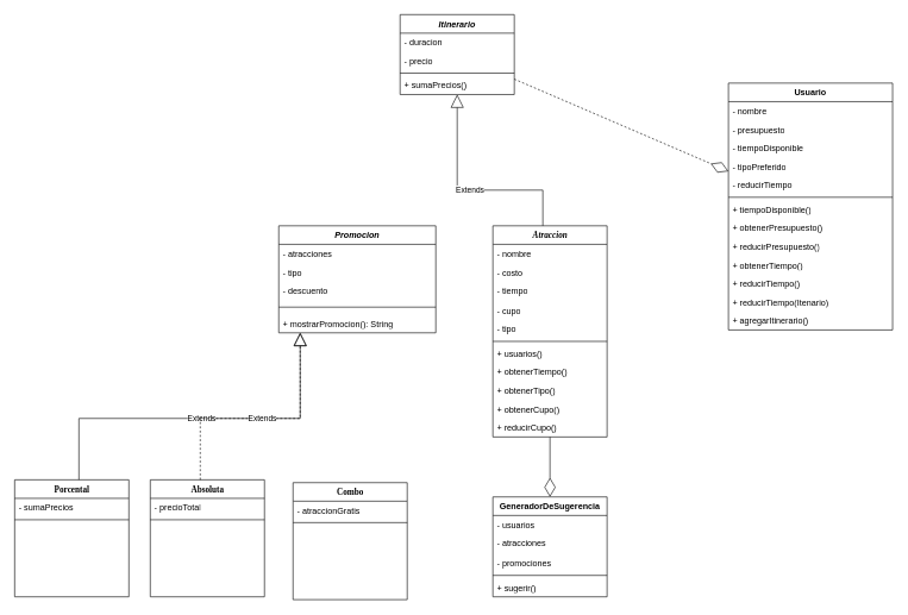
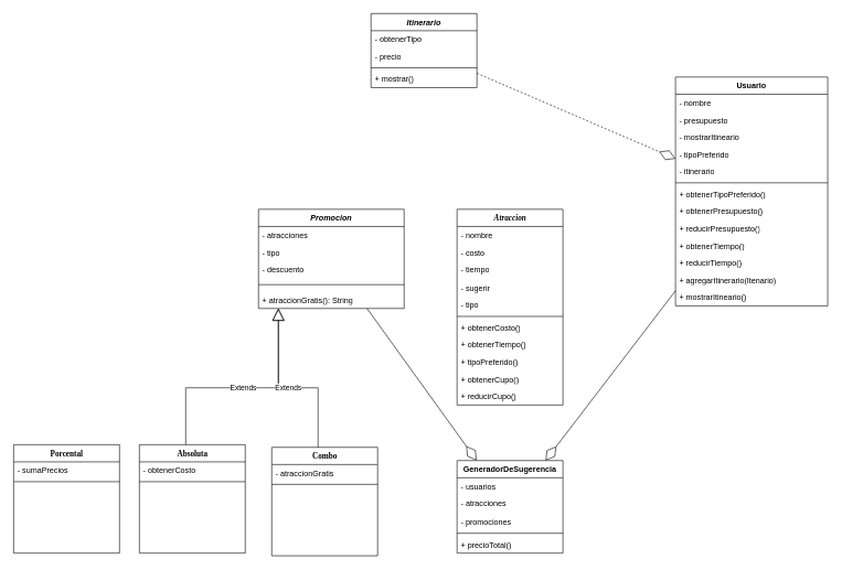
  <mxCell id="0" />
  <mxCell id="1" parent="0" />
  <mxCell id="2" value="Atraccion" style="swimlane;html=1;fontStyle=3;align=center;verticalAlign=top;childLayout=stackLayout;horizontal=1;startSize=26;horizontalStack=0;resizeParent=1;resizeLast=0;collapsible=1;marginBottom=0;swimlaneFillColor=#ffffff;rounded=0;shadow=0;comic=0;labelBackgroundColor=none;strokeWidth=1;fillColor=none;fontFamily=Verdana;fontSize=12" parent="1" vertex="1"><mxGeometry x="690" y="316" width="160" height="296" as="geometry" /></mxCell>
  <mxCell id="3" value="- nombre" style="text;html=1;strokeColor=none;fillColor=none;align=left;verticalAlign=top;spacingLeft=4;spacingRight=4;whiteSpace=wrap;overflow=hidden;rotatable=0;points=[[0,0.5],[1,0.5]];portConstraint=eastwest;" parent="2" vertex="1"><mxGeometry y="26" width="160" height="26" as="geometry" /></mxCell>
  <mxCell id="4" value="- costo" style="text;html=1;strokeColor=none;fillColor=none;align=left;verticalAlign=top;spacingLeft=4;spacingRight=4;whiteSpace=wrap;overflow=hidden;rotatable=0;points=[[0,0.5],[1,0.5]];portConstraint=eastwest;" parent="2" vertex="1"><mxGeometry y="52" width="160" height="26" as="geometry" /></mxCell>
  <mxCell id="5" value="- tiempo" style="text;html=1;strokeColor=none;fillColor=none;align=left;verticalAlign=top;spacingLeft=4;spacingRight=4;whiteSpace=wrap;overflow=hidden;rotatable=0;points=[[0,0.5],[1,0.5]];portConstraint=eastwest;" parent="2" vertex="1"><mxGeometry y="78" width="160" height="28" as="geometry" /></mxCell>
- <mxCell id="6" value="- cupo" style="text;html=1;strokeColor=none;fillColor=none;align=left;verticalAlign=top;spacingLeft=4;spacingRight=4;whiteSpace=wrap;overflow=hidden;rotatable=0;points=[[0,0.5],[1,0.5]];portConstraint=eastwest;" parent="2" vertex="1"><mxGeometry y="106" width="160" height="26" as="geometry" /></mxCell>
+ <mxCell id="6" value="- sugerir" style="text;html=1;strokeColor=none;fillColor=none;align=left;verticalAlign=top;spacingLeft=4;spacingRight=4;whiteSpace=wrap;overflow=hidden;rotatable=0;points=[[0,0.5],[1,0.5]];portConstraint=eastwest;" parent="2" vertex="1"><mxGeometry y="106" width="160" height="26" as="geometry" /></mxCell>
  <mxCell id="7" value="- tipo" style="text;html=1;strokeColor=none;fillColor=none;align=left;verticalAlign=top;spacingLeft=4;spacingRight=4;whiteSpace=wrap;overflow=hidden;rotatable=0;points=[[0,0.5],[1,0.5]];portConstraint=eastwest;" parent="2" vertex="1"><mxGeometry y="132" width="160" height="26" as="geometry" /></mxCell>
  <mxCell id="8" value="" style="line;html=1;strokeWidth=1;fillColor=none;align=left;verticalAlign=middle;spacingTop=-1;spacingLeft=3;spacingRight=3;rotatable=0;labelPosition=right;points=[];portConstraint=eastwest;" parent="2" vertex="1"><mxGeometry y="158" width="160" height="8" as="geometry" /></mxCell>
- <mxCell id="9" value="+ usuarios()" style="text;html=1;strokeColor=none;fillColor=none;align=left;verticalAlign=top;spacingLeft=4;spacingRight=4;whiteSpace=wrap;overflow=hidden;rotatable=0;points=[[0,0.5],[1,0.5]];portConstraint=eastwest;" parent="2" vertex="1"><mxGeometry y="166" width="160" height="26" as="geometry" /></mxCell>
+ <mxCell id="9" value="+ obtenerCosto()" style="text;html=1;strokeColor=none;fillColor=none;align=left;verticalAlign=top;spacingLeft=4;spacingRight=4;whiteSpace=wrap;overflow=hidden;rotatable=0;points=[[0,0.5],[1,0.5]];portConstraint=eastwest;" parent="2" vertex="1"><mxGeometry y="166" width="160" height="26" as="geometry" /></mxCell>
  <mxCell id="10" value="+ obtenerTiempo()" style="text;html=1;strokeColor=none;fillColor=none;align=left;verticalAlign=top;spacingLeft=4;spacingRight=4;whiteSpace=wrap;overflow=hidden;rotatable=0;points=[[0,0.5],[1,0.5]];portConstraint=eastwest;" parent="2" vertex="1"><mxGeometry y="192" width="160" height="26" as="geometry" /></mxCell>
- <mxCell id="11" value="+ obtenerTipo()" style="text;html=1;strokeColor=none;fillColor=none;align=left;verticalAlign=top;spacingLeft=4;spacingRight=4;whiteSpace=wrap;overflow=hidden;rotatable=0;points=[[0,0.5],[1,0.5]];portConstraint=eastwest;" parent="2" vertex="1"><mxGeometry y="218" width="160" height="26" as="geometry" /></mxCell>
+ <mxCell id="11" value="+ tipoPreferido()" style="text;html=1;strokeColor=none;fillColor=none;align=left;verticalAlign=top;spacingLeft=4;spacingRight=4;whiteSpace=wrap;overflow=hidden;rotatable=0;points=[[0,0.5],[1,0.5]];portConstraint=eastwest;" parent="2" vertex="1"><mxGeometry y="218" width="160" height="26" as="geometry" /></mxCell>
  <mxCell id="12" value="+ obtenerCupo()" style="text;html=1;strokeColor=none;fillColor=none;align=left;verticalAlign=top;spacingLeft=4;spacingRight=4;whiteSpace=wrap;overflow=hidden;rotatable=0;points=[[0,0.5],[1,0.5]];portConstraint=eastwest;" parent="2" vertex="1"><mxGeometry y="244" width="160" height="26" as="geometry" /></mxCell>
  <mxCell id="13" value="+ reducirCupo()" style="text;html=1;strokeColor=none;fillColor=none;align=left;verticalAlign=top;spacingLeft=4;spacingRight=4;whiteSpace=wrap;overflow=hidden;rotatable=0;points=[[0,0.5],[1,0.5]];portConstraint=eastwest;" parent="2" vertex="1"><mxGeometry y="270" width="160" height="26" as="geometry" /></mxCell>
  <mxCell id="14" value="Usuario" style="swimlane;fontStyle=1;align=center;verticalAlign=top;childLayout=stackLayout;horizontal=1;startSize=26;horizontalStack=0;resizeParent=1;resizeParentMax=0;resizeLast=0;collapsible=1;marginBottom=0;whiteSpace=wrap;html=1;" parent="1" vertex="1"><mxGeometry x="1020" y="116" width="230" height="346" as="geometry" /></mxCell>
  <mxCell id="15" value="- nombre" style="text;strokeColor=none;fillColor=none;align=left;verticalAlign=top;spacingLeft=4;spacingRight=4;overflow=hidden;rotatable=0;points=[[0,0.5],[1,0.5]];portConstraint=eastwest;whiteSpace=wrap;html=1;" parent="14" vertex="1"><mxGeometry y="26" width="230" height="26" as="geometry" /></mxCell>
  <mxCell id="16" value="- presupuesto" style="text;strokeColor=none;fillColor=none;align=left;verticalAlign=top;spacingLeft=4;spacingRight=4;overflow=hidden;rotatable=0;points=[[0,0.5],[1,0.5]];portConstraint=eastwest;whiteSpace=wrap;html=1;" parent="14" vertex="1"><mxGeometry y="52" width="230" height="26" as="geometry" /></mxCell>
- <mxCell id="17" value="- tiempoDisponible" style="text;strokeColor=none;fillColor=none;align=left;verticalAlign=top;spacingLeft=4;spacingRight=4;overflow=hidden;rotatable=0;points=[[0,0.5],[1,0.5]];portConstraint=eastwest;whiteSpace=wrap;html=1;" parent="14" vertex="1"><mxGeometry y="78" width="230" height="26" as="geometry" /></mxCell>
+ <mxCell id="17" value="- mostrarItineario" style="text;strokeColor=none;fillColor=none;align=left;verticalAlign=top;spacingLeft=4;spacingRight=4;overflow=hidden;rotatable=0;points=[[0,0.5],[1,0.5]];portConstraint=eastwest;whiteSpace=wrap;html=1;" parent="14" vertex="1"><mxGeometry y="78" width="230" height="26" as="geometry" /></mxCell>
  <mxCell id="18" value="- tipoPreferido" style="text;strokeColor=none;fillColor=none;align=left;verticalAlign=top;spacingLeft=4;spacingRight=4;overflow=hidden;rotatable=0;points=[[0,0.5],[1,0.5]];portConstraint=eastwest;whiteSpace=wrap;html=1;" parent="14" vertex="1"><mxGeometry y="104" width="230" height="26" as="geometry" /></mxCell>
- <mxCell id="19" value="- reducirTiempo" style="text;strokeColor=none;fillColor=none;align=left;verticalAlign=top;spacingLeft=4;spacingRight=4;overflow=hidden;rotatable=0;points=[[0,0.5],[1,0.5]];portConstraint=eastwest;whiteSpace=wrap;html=1;" parent="14" vertex="1"><mxGeometry y="130" width="230" height="26" as="geometry" /></mxCell>
+ <mxCell id="19" value="- itinerario" style="text;strokeColor=none;fillColor=none;align=left;verticalAlign=top;spacingLeft=4;spacingRight=4;overflow=hidden;rotatable=0;points=[[0,0.5],[1,0.5]];portConstraint=eastwest;whiteSpace=wrap;html=1;" parent="14" vertex="1"><mxGeometry y="130" width="230" height="26" as="geometry" /></mxCell>
  <mxCell id="20" value="" style="line;strokeWidth=1;fillColor=none;align=left;verticalAlign=middle;spacingTop=-1;spacingLeft=3;spacingRight=3;rotatable=0;labelPosition=right;points=[];portConstraint=eastwest;strokeColor=inherit;" parent="14" vertex="1"><mxGeometry y="156" width="230" height="8" as="geometry" /></mxCell>
- <mxCell id="21" value="+ tiempoDisponible()" style="text;strokeColor=none;fillColor=none;align=left;verticalAlign=top;spacingLeft=4;spacingRight=4;overflow=hidden;rotatable=0;points=[[0,0.5],[1,0.5]];portConstraint=eastwest;whiteSpace=wrap;html=1;" parent="14" vertex="1"><mxGeometry y="164" width="230" height="26" as="geometry" /></mxCell>
+ <mxCell id="21" value="+ obtenerTipoPreferido()" style="text;strokeColor=none;fillColor=none;align=left;verticalAlign=top;spacingLeft=4;spacingRight=4;overflow=hidden;rotatable=0;points=[[0,0.5],[1,0.5]];portConstraint=eastwest;whiteSpace=wrap;html=1;" parent="14" vertex="1"><mxGeometry y="164" width="230" height="26" as="geometry" /></mxCell>
  <mxCell id="22" value="+ obtenerPresupuesto()" style="text;strokeColor=none;fillColor=none;align=left;verticalAlign=top;spacingLeft=4;spacingRight=4;overflow=hidden;rotatable=0;points=[[0,0.5],[1,0.5]];portConstraint=eastwest;whiteSpace=wrap;html=1;" parent="14" vertex="1"><mxGeometry y="190" width="230" height="26" as="geometry" /></mxCell>
  <mxCell id="23" value="+ reducirPresupuesto()" style="text;strokeColor=none;fillColor=none;align=left;verticalAlign=top;spacingLeft=4;spacingRight=4;overflow=hidden;rotatable=0;points=[[0,0.5],[1,0.5]];portConstraint=eastwest;whiteSpace=wrap;html=1;" parent="14" vertex="1"><mxGeometry y="216" width="230" height="26" as="geometry" /></mxCell>
  <mxCell id="24" value="+ obtenerTiempo()" style="text;strokeColor=none;fillColor=none;align=left;verticalAlign=top;spacingLeft=4;spacingRight=4;overflow=hidden;rotatable=0;points=[[0,0.5],[1,0.5]];portConstraint=eastwest;whiteSpace=wrap;html=1;" parent="14" vertex="1"><mxGeometry y="242" width="230" height="26" as="geometry" /></mxCell>
  <mxCell id="25" value="+ reducirTiempo()" style="text;strokeColor=none;fillColor=none;align=left;verticalAlign=top;spacingLeft=4;spacingRight=4;overflow=hidden;rotatable=0;points=[[0,0.5],[1,0.5]];portConstraint=eastwest;whiteSpace=wrap;html=1;" parent="14" vertex="1"><mxGeometry y="268" width="230" height="26" as="geometry" /></mxCell>
- <mxCell id="26" value="+ reducirTiempo(Itenario)" style="text;strokeColor=none;fillColor=none;align=left;verticalAlign=top;spacingLeft=4;spacingRight=4;overflow=hidden;rotatable=0;points=[[0,0.5],[1,0.5]];portConstraint=eastwest;whiteSpace=wrap;html=1;" parent="14" vertex="1"><mxGeometry y="294" width="230" height="26" as="geometry" /></mxCell>
- <mxCell id="27" value="+ agregarItinerario()" style="text;strokeColor=none;fillColor=none;align=left;verticalAlign=top;spacingLeft=4;spacingRight=4;overflow=hidden;rotatable=0;points=[[0,0.5],[1,0.5]];portConstraint=eastwest;whiteSpace=wrap;html=1;" parent="14" vertex="1"><mxGeometry y="320" width="230" height="26" as="geometry" /></mxCell>
+ <mxCell id="26" value="+ agregarItinerario(Itenario)" style="text;strokeColor=none;fillColor=none;align=left;verticalAlign=top;spacingLeft=4;spacingRight=4;overflow=hidden;rotatable=0;points=[[0,0.5],[1,0.5]];portConstraint=eastwest;whiteSpace=wrap;html=1;" parent="14" vertex="1"><mxGeometry y="294" width="230" height="26" as="geometry" /></mxCell>
+ <mxCell id="27" value="+ mostrarItineario()" style="text;strokeColor=none;fillColor=none;align=left;verticalAlign=top;spacingLeft=4;spacingRight=4;overflow=hidden;rotatable=0;points=[[0,0.5],[1,0.5]];portConstraint=eastwest;whiteSpace=wrap;html=1;" parent="14" vertex="1"><mxGeometry y="320" width="230" height="26" as="geometry" /></mxCell>
  <mxCell id="28" value="GeneradorDeSugerencia" style="swimlane;fontStyle=1;align=center;verticalAlign=top;childLayout=stackLayout;horizontal=1;startSize=26;horizontalStack=0;resizeParent=1;resizeParentMax=0;resizeLast=0;collapsible=1;marginBottom=0;whiteSpace=wrap;html=1;" parent="1" vertex="1"><mxGeometry x="690" y="696" width="160" height="140" as="geometry" /></mxCell>
  <mxCell id="29" value="- usuarios" style="text;strokeColor=none;fillColor=none;align=left;verticalAlign=top;spacingLeft=4;spacingRight=4;overflow=hidden;rotatable=0;points=[[0,0.5],[1,0.5]];portConstraint=eastwest;whiteSpace=wrap;html=1;" parent="28" vertex="1"><mxGeometry y="26" width="160" height="26" as="geometry" /></mxCell>
  <mxCell id="30" value="- atracciones" style="text;strokeColor=none;fillColor=none;align=left;verticalAlign=top;spacingLeft=4;spacingRight=4;overflow=hidden;rotatable=0;points=[[0,0.5],[1,0.5]];portConstraint=eastwest;whiteSpace=wrap;html=1;" parent="28" vertex="1"><mxGeometry y="52" width="160" height="28" as="geometry" /></mxCell>
  <mxCell id="31" value="- promociones" style="text;strokeColor=none;fillColor=none;align=left;verticalAlign=top;spacingLeft=4;spacingRight=4;overflow=hidden;rotatable=0;points=[[0,0.5],[1,0.5]];portConstraint=eastwest;whiteSpace=wrap;html=1;" parent="28" vertex="1"><mxGeometry y="80" width="160" height="26" as="geometry" /></mxCell>
  <mxCell id="32" value="" style="line;strokeWidth=1;fillColor=none;align=left;verticalAlign=middle;spacingTop=-1;spacingLeft=3;spacingRight=3;rotatable=0;labelPosition=right;points=[];portConstraint=eastwest;strokeColor=inherit;" parent="28" vertex="1"><mxGeometry y="106" width="160" height="8" as="geometry" /></mxCell>
- <mxCell id="33" value="+ sugerir()" style="text;strokeColor=none;fillColor=none;align=left;verticalAlign=top;spacingLeft=4;spacingRight=4;overflow=hidden;rotatable=0;points=[[0,0.5],[1,0.5]];portConstraint=eastwest;whiteSpace=wrap;html=1;" parent="28" vertex="1"><mxGeometry y="114" width="160" height="26" as="geometry" /></mxCell>
+ <mxCell id="33" value="+ precioTotal()" style="text;strokeColor=none;fillColor=none;align=left;verticalAlign=top;spacingLeft=4;spacingRight=4;overflow=hidden;rotatable=0;points=[[0,0.5],[1,0.5]];portConstraint=eastwest;whiteSpace=wrap;html=1;" parent="28" vertex="1"><mxGeometry y="114" width="160" height="26" as="geometry" /></mxCell>
  <mxCell id="34" value="&lt;i&gt;Promocion&lt;/i&gt;" style="swimlane;fontStyle=1;align=center;verticalAlign=top;childLayout=stackLayout;horizontal=1;startSize=26;horizontalStack=0;resizeParent=1;resizeParentMax=0;resizeLast=0;collapsible=1;marginBottom=0;whiteSpace=wrap;html=1;" parent="1" vertex="1"><mxGeometry x="390" y="316" width="220" height="150" as="geometry" /></mxCell>
  <mxCell id="35" value="- atracciones" style="text;html=1;strokeColor=none;fillColor=none;align=left;verticalAlign=top;spacingLeft=4;spacingRight=4;whiteSpace=wrap;overflow=hidden;rotatable=0;points=[[0,0.5],[1,0.5]];portConstraint=eastwest;" parent="34" vertex="1"><mxGeometry y="26" width="220" height="26" as="geometry" /></mxCell>
  <mxCell id="36" value="- tipo" style="text;html=1;strokeColor=none;fillColor=none;align=left;verticalAlign=top;spacingLeft=4;spacingRight=4;whiteSpace=wrap;overflow=hidden;rotatable=0;points=[[0,0.5],[1,0.5]];portConstraint=eastwest;" parent="34" vertex="1"><mxGeometry y="52" width="220" height="26" as="geometry" /></mxCell>
  <mxCell id="37" value="- descuento" style="text;html=1;strokeColor=none;fillColor=none;align=left;verticalAlign=top;spacingLeft=4;spacingRight=4;whiteSpace=wrap;overflow=hidden;rotatable=0;points=[[0,0.5],[1,0.5]];portConstraint=eastwest;" parent="34" vertex="1"><mxGeometry y="78" width="220" height="26" as="geometry" /></mxCell>
  <mxCell id="38" value="" style="line;strokeWidth=1;fillColor=none;align=left;verticalAlign=middle;spacingTop=-1;spacingLeft=3;spacingRight=3;rotatable=0;labelPosition=right;points=[];portConstraint=eastwest;strokeColor=inherit;" parent="34" vertex="1"><mxGeometry y="104" width="220" height="20" as="geometry" /></mxCell>
- <mxCell id="39" value="+ mostrarPromocion(): String" style="text;strokeColor=none;fillColor=none;align=left;verticalAlign=top;spacingLeft=4;spacingRight=4;overflow=hidden;rotatable=0;points=[[0,0.5],[1,0.5]];portConstraint=eastwest;whiteSpace=wrap;html=1;" parent="34" vertex="1"><mxGeometry y="124" width="220" height="26" as="geometry" /></mxCell>
+ <mxCell id="39" value="+ atraccionGratis(): String" style="text;strokeColor=none;fillColor=none;align=left;verticalAlign=top;spacingLeft=4;spacingRight=4;overflow=hidden;rotatable=0;points=[[0,0.5],[1,0.5]];portConstraint=eastwest;whiteSpace=wrap;html=1;" parent="34" vertex="1"><mxGeometry y="124" width="220" height="26" as="geometry" /></mxCell>
  <mxCell id="40" value="&lt;span style=&quot;font-style: normal;&quot;&gt;Combo&lt;/span&gt;" style="swimlane;html=1;fontStyle=3;align=center;verticalAlign=top;childLayout=stackLayout;horizontal=1;startSize=26;horizontalStack=0;resizeParent=1;resizeLast=0;collapsible=1;marginBottom=0;swimlaneFillColor=#ffffff;rounded=0;shadow=0;comic=0;labelBackgroundColor=none;strokeWidth=1;fillColor=none;fontFamily=Verdana;fontSize=12" parent="1" vertex="1"><mxGeometry x="410" y="676" width="160" height="164" as="geometry" /></mxCell>
  <mxCell id="41" value="- atraccionGratis" style="text;html=1;strokeColor=none;fillColor=none;align=left;verticalAlign=top;spacingLeft=4;spacingRight=4;whiteSpace=wrap;overflow=hidden;rotatable=0;points=[[0,0.5],[1,0.5]];portConstraint=eastwest;" parent="40" vertex="1"><mxGeometry y="26" width="160" height="26" as="geometry" /></mxCell>
  <mxCell id="42" value="" style="line;html=1;strokeWidth=1;fillColor=none;align=left;verticalAlign=middle;spacingTop=-1;spacingLeft=3;spacingRight=3;rotatable=0;labelPosition=right;points=[];portConstraint=eastwest;" parent="40" vertex="1"><mxGeometry y="52" width="160" height="8" as="geometry" /></mxCell>
  <mxCell id="43" value="&lt;span style=&quot;font-style: normal;&quot;&gt;Porcental&lt;/span&gt;" style="swimlane;html=1;fontStyle=3;align=center;verticalAlign=top;childLayout=stackLayout;horizontal=1;startSize=26;horizontalStack=0;resizeParent=1;resizeLast=0;collapsible=1;marginBottom=0;swimlaneFillColor=#ffffff;rounded=0;shadow=0;comic=0;labelBackgroundColor=none;strokeWidth=1;fillColor=none;fontFamily=Verdana;fontSize=12" parent="1" vertex="1"><mxGeometry x="20" y="672" width="160" height="164" as="geometry" /></mxCell>
  <mxCell id="44" value="- sumaPrecios" style="text;html=1;strokeColor=none;fillColor=none;align=left;verticalAlign=top;spacingLeft=4;spacingRight=4;whiteSpace=wrap;overflow=hidden;rotatable=0;points=[[0,0.5],[1,0.5]];portConstraint=eastwest;" parent="43" vertex="1"><mxGeometry y="26" width="160" height="26" as="geometry" /></mxCell>
  <mxCell id="45" value="" style="line;html=1;strokeWidth=1;fillColor=none;align=left;verticalAlign=middle;spacingTop=-1;spacingLeft=3;spacingRight=3;rotatable=0;labelPosition=right;points=[];portConstraint=eastwest;" parent="43" vertex="1"><mxGeometry y="52" width="160" height="8" as="geometry" /></mxCell>
  <mxCell id="46" value="&lt;span style=&quot;font-style: normal;&quot;&gt;Absoluta&lt;/span&gt;" style="swimlane;html=1;fontStyle=3;align=center;verticalAlign=top;childLayout=stackLayout;horizontal=1;startSize=26;horizontalStack=0;resizeParent=1;resizeLast=0;collapsible=1;marginBottom=0;swimlaneFillColor=#ffffff;rounded=0;shadow=0;comic=0;labelBackgroundColor=none;strokeWidth=1;fillColor=none;fontFamily=Verdana;fontSize=12" parent="1" vertex="1"><mxGeometry x="210" y="672" width="160" height="164" as="geometry" /></mxCell>
- <mxCell id="47" value="- precioTotal" style="text;html=1;strokeColor=none;fillColor=none;align=left;verticalAlign=top;spacingLeft=4;spacingRight=4;whiteSpace=wrap;overflow=hidden;rotatable=0;points=[[0,0.5],[1,0.5]];portConstraint=eastwest;" parent="46" vertex="1"><mxGeometry y="26" width="160" height="26" as="geometry" /></mxCell>
+ <mxCell id="47" value="- obtenerCosto" style="text;html=1;strokeColor=none;fillColor=none;align=left;verticalAlign=top;spacingLeft=4;spacingRight=4;whiteSpace=wrap;overflow=hidden;rotatable=0;points=[[0,0.5],[1,0.5]];portConstraint=eastwest;" parent="46" vertex="1"><mxGeometry y="26" width="160" height="26" as="geometry" /></mxCell>
  <mxCell id="48" value="" style="line;html=1;strokeWidth=1;fillColor=none;align=left;verticalAlign=middle;spacingTop=-1;spacingLeft=3;spacingRight=3;rotatable=0;labelPosition=right;points=[];portConstraint=eastwest;" parent="46" vertex="1"><mxGeometry y="52" width="160" height="8" as="geometry" /></mxCell>
- <mxCell id="49" value="Extends" style="endArrow=block;endSize=16;endFill=0;html=1;rounded=0;edgeStyle=orthogonalEdgeStyle;" parent="1" source="43" target="34" edge="1"><mxGeometry width="160" relative="1" as="geometry"><mxPoint x="370" y="767" as="sourcePoint" /><mxPoint x="280" y="577" as="targetPoint" /><Array as="points"><mxPoint x="110" y="586" /><mxPoint x="420" y="586" /></Array></mxGeometry></mxCell>
- <mxCell id="50" value="Extends" style="endArrow=block;endSize=16;endFill=0;html=1;rounded=0;edgeStyle=orthogonalEdgeStyle;dashed=1;" parent="1" source="46" target="34" edge="1"><mxGeometry width="160" relative="1" as="geometry"><mxPoint x="100" y="476" as="sourcePoint" /><mxPoint x="250" y="537" as="targetPoint" /><Array as="points"><mxPoint x="280" y="586" /><mxPoint x="420" y="586" /></Array></mxGeometry></mxCell>
- <mxCell id="54" value="" style="endArrow=diamondThin;endFill=0;endSize=24;html=1;rounded=0;" parent="1" source="2" target="28" edge="1"><mxGeometry width="160" relative="1" as="geometry"><mxPoint y="502" as="sourcePoint" x="810" /><mxPoint x="1020" y="536" as="targetPoint" /></mxGeometry></mxCell>
+ <mxCell id="50" value="Extends" style="endArrow=block;endSize=16;endFill=0;html=1;rounded=0;edgeStyle=orthogonalEdgeStyle;" parent="1" source="46" target="34" edge="1"><mxGeometry width="160" relative="1" as="geometry"><mxPoint x="100" y="476" as="sourcePoint" /><mxPoint x="250" y="537" as="targetPoint" /><Array as="points"><mxPoint x="280" y="586" /><mxPoint x="420" y="586" /></Array></mxGeometry></mxCell>
+ <mxCell id="51" value="Extends" style="endArrow=block;endSize=16;endFill=0;html=1;rounded=0;edgeStyle=orthogonalEdgeStyle;" parent="1" source="40" target="34" edge="1"><mxGeometry width="160" relative="1" as="geometry"><mxPoint x="100" y="664" as="sourcePoint" /><mxPoint x="260" y="457" as="targetPoint" /><Array as="points"><mxPoint x="480" y="586" /><mxPoint x="420" y="586" /></Array></mxGeometry></mxCell>
+ <mxCell id="52" value="" style="endArrow=diamondThin;endFill=0;endSize=24;html=1;rounded=0;" parent="1" source="14" target="28" edge="1"><mxGeometry width="160" relative="1" as="geometry"><mxPoint x="1140" y="286" as="sourcePoint" /><mxPoint x="1380" y="576" as="targetPoint" /></mxGeometry></mxCell>
+ <mxCell id="53" value="" style="endArrow=diamondThin;endFill=0;endSize=24;html=1;rounded=0;" parent="1" source="34" target="28" edge="1"><mxGeometry width="160" relative="1" as="geometry"><mxPoint x="1299" y="805" as="sourcePoint" /><mxPoint x="1179" y="525" as="targetPoint" /></mxGeometry></mxCell>
  <mxCell id="55" value="&lt;i&gt;Itinerario&lt;/i&gt;" style="swimlane;fontStyle=1;align=center;verticalAlign=top;childLayout=stackLayout;horizontal=1;startSize=26;horizontalStack=0;resizeParent=1;resizeParentMax=0;resizeLast=0;collapsible=1;marginBottom=0;whiteSpace=wrap;html=1;" parent="1" vertex="1"><mxGeometry x="560" y="20" width="160" height="112" as="geometry" /></mxCell>
- <mxCell id="56" value="- duracion" style="text;strokeColor=none;fillColor=none;align=left;verticalAlign=top;spacingLeft=4;spacingRight=4;overflow=hidden;rotatable=0;points=[[0,0.5],[1,0.5]];portConstraint=eastwest;whiteSpace=wrap;html=1;" parent="55" vertex="1"><mxGeometry y="26" width="160" height="26" as="geometry" /></mxCell>
+ <mxCell id="56" value="- obtenerTipo" style="text;strokeColor=none;fillColor=none;align=left;verticalAlign=top;spacingLeft=4;spacingRight=4;overflow=hidden;rotatable=0;points=[[0,0.5],[1,0.5]];portConstraint=eastwest;whiteSpace=wrap;html=1;" parent="55" vertex="1"><mxGeometry y="26" width="160" height="26" as="geometry" /></mxCell>
  <mxCell id="57" value="- precio" style="text;strokeColor=none;fillColor=none;align=left;verticalAlign=top;spacingLeft=4;spacingRight=4;overflow=hidden;rotatable=0;points=[[0,0.5],[1,0.5]];portConstraint=eastwest;whiteSpace=wrap;html=1;" parent="55" vertex="1"><mxGeometry y="52" width="160" height="26" as="geometry" /></mxCell>
  <mxCell id="58" value="" style="line;strokeWidth=1;fillColor=none;align=left;verticalAlign=middle;spacingTop=-1;spacingLeft=3;spacingRight=3;rotatable=0;labelPosition=right;points=[];portConstraint=eastwest;strokeColor=inherit;" parent="55" vertex="1"><mxGeometry y="78" width="160" height="8" as="geometry" /></mxCell>
- <mxCell id="59" value="+ sumaPrecios()" style="text;strokeColor=none;fillColor=none;align=left;verticalAlign=top;spacingLeft=4;spacingRight=4;overflow=hidden;rotatable=0;points=[[0,0.5],[1,0.5]];portConstraint=eastwest;whiteSpace=wrap;html=1;" parent="55" vertex="1"><mxGeometry y="86" width="160" height="26" as="geometry" /></mxCell>
- <mxCell id="60" value="Extends" style="endArrow=block;endSize=16;endFill=0;html=1;rounded=0;edgeStyle=orthogonalEdgeStyle;" parent="1" source="2" target="55" edge="1"><mxGeometry width="160" relative="1" as="geometry"><mxPoint x="866" y="696" as="sourcePoint" /><mxPoint x="880" y="956" as="targetPoint" /><Array as="points"><mxPoint x="760" y="266" /><mxPoint x="640" y="266" /></Array></mxGeometry></mxCell>
+ <mxCell id="59" value="+ mostrar()" style="text;strokeColor=none;fillColor=none;align=left;verticalAlign=top;spacingLeft=4;spacingRight=4;overflow=hidden;rotatable=0;points=[[0,0.5],[1,0.5]];portConstraint=eastwest;whiteSpace=wrap;html=1;" parent="55" vertex="1"><mxGeometry y="86" width="160" height="26" as="geometry" /></mxCell>
  <mxCell id="61" value="" style="endArrow=diamondThin;endFill=0;endSize=24;html=1;rounded=0;dashed=1;" parent="1" source="55" target="14" edge="1"><mxGeometry width="160" relative="1" as="geometry"><mxPoint x="860" y="-44" as="sourcePoint" /><mxPoint x="860" y="176" as="targetPoint" /></mxGeometry></mxCell>
